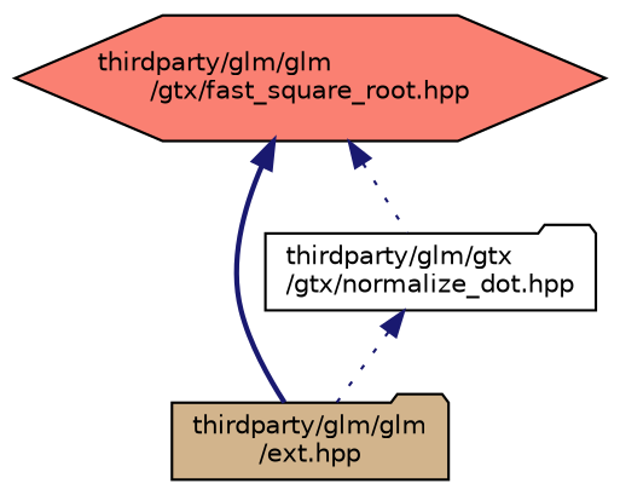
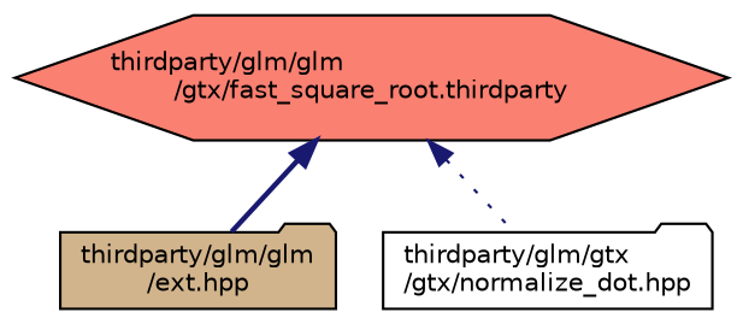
  digraph {
    fontname="DejaVu Sans"
    node [color=black fontname="DejaVu Sans" fontsize=10 shape=folder style=filled]
    edge [color=midnightblue dir=back fontname="DejaVu Sans" fontsize=10 labelfontname=Helvetica labelfontsize=10 style=dotted]
-   n1 [fillcolor=salmon fontcolor=black height=0.2 label="thirdparty/glm/glm\l/gtx/fast_square_root.hpp" shape=hexagon width=0.4]
+   n1 [fillcolor=salmon fontcolor=black height=0.2 label="thirdparty/glm/glm\l/gtx/fast_square_root.thirdparty" shape=hexagon width=0.4]
    n2 [fillcolor=tan height=0.2 label="thirdparty/glm/glm\l/ext.hpp" width=0.4]
    n3 [fillcolor=white height=0.2 label="thirdparty/glm/gtx\l/gtx/normalize_dot.hpp" width=0.4]
    n1 -> n2 [style=bold]
    n1 -> n3
-   n3 -> n2
  }
